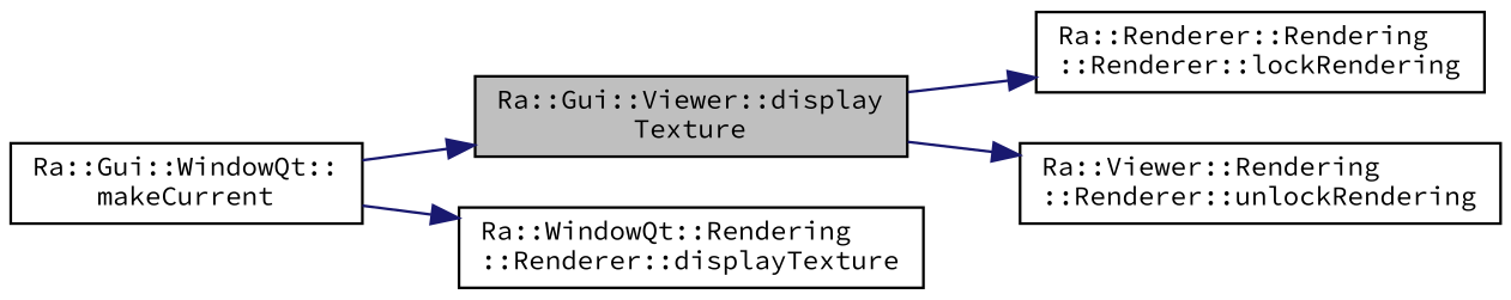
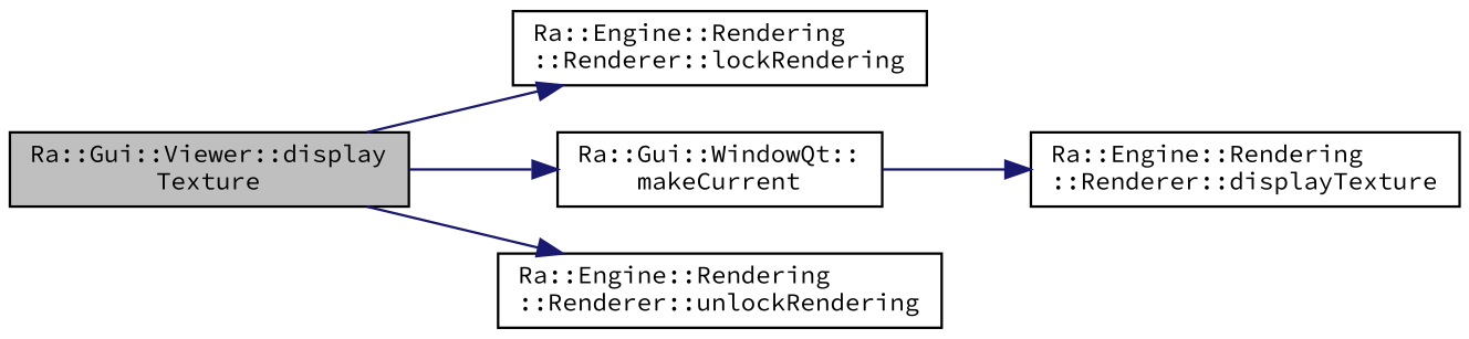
  digraph {
    fontname="Source Code Pro"
    rankdir=LR
    node [color=black fillcolor=white fontname="Source Code Pro" fontsize=10 shape=record style=filled]
    edge [color=midnightblue fontname="Source Code Pro" fontsize=10 labelfontname=Helvetica labelfontsize=10 style=solid]
    n1 [fillcolor=grey75 fontcolor=black height=0.2 label="Ra::Gui::Viewer::display\lTexture" width=0.4]
-   n2 [height=0.2 label="Ra::Renderer::Rendering\l::Renderer::lockRendering" width=0.4]
+   n2 [height=0.2 label="Ra::Engine::Rendering\l::Renderer::lockRendering" width=0.4]
    n3 [height=0.2 label="Ra::Gui::WindowQt::\lmakeCurrent" width=0.4]
-   n4 [height=0.2 label="Ra::Viewer::Rendering\l::Renderer::unlockRendering" width=0.4]
-   n5 [height=0.2 label="Ra::WindowQt::Rendering\l::Renderer::displayTexture" width=0.4]
+   n4 [height=0.2 label="Ra::Engine::Rendering\l::Renderer::unlockRendering" width=0.4]
+   n5 [height=0.2 label="Ra::Engine::Rendering\l::Renderer::displayTexture" width=0.4]
    n1 -> n2
-   n3 -> n1
+   n1 -> n3
    n1 -> n4
    n3 -> n5
  }
